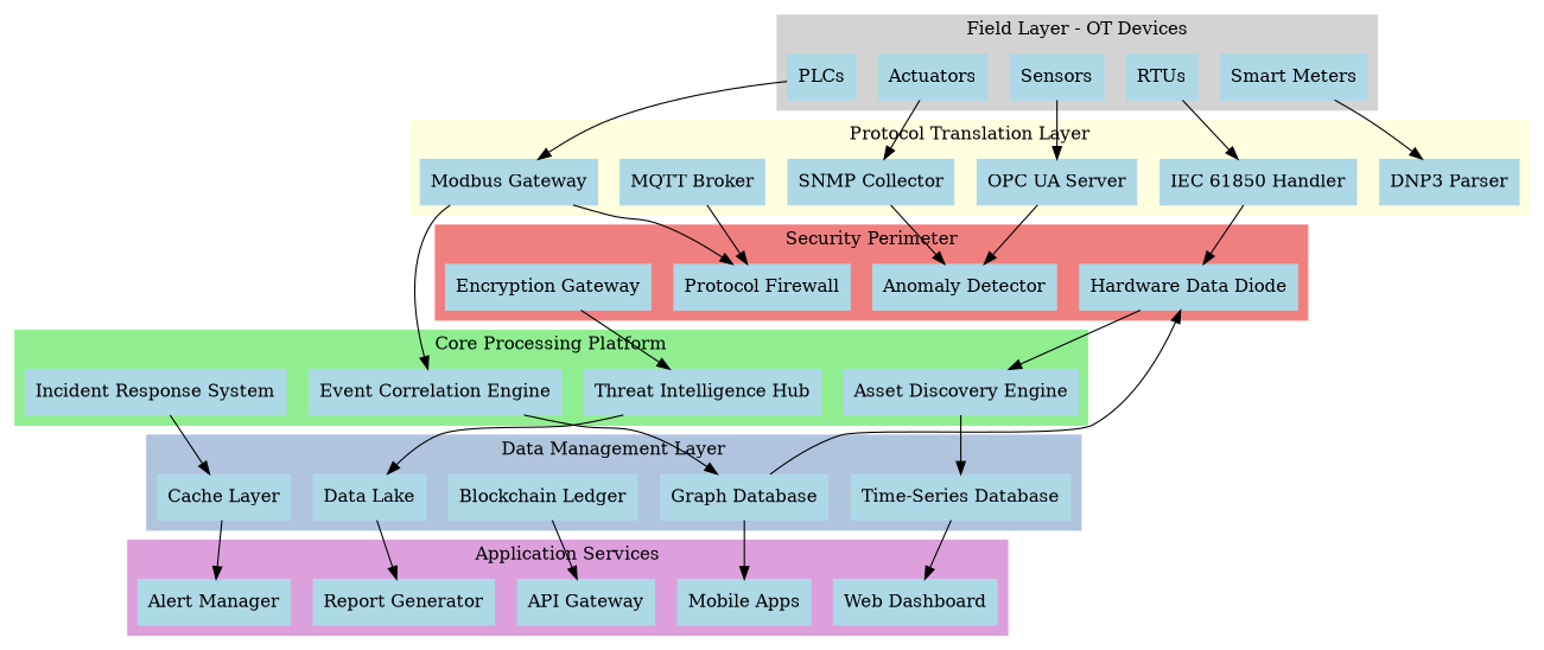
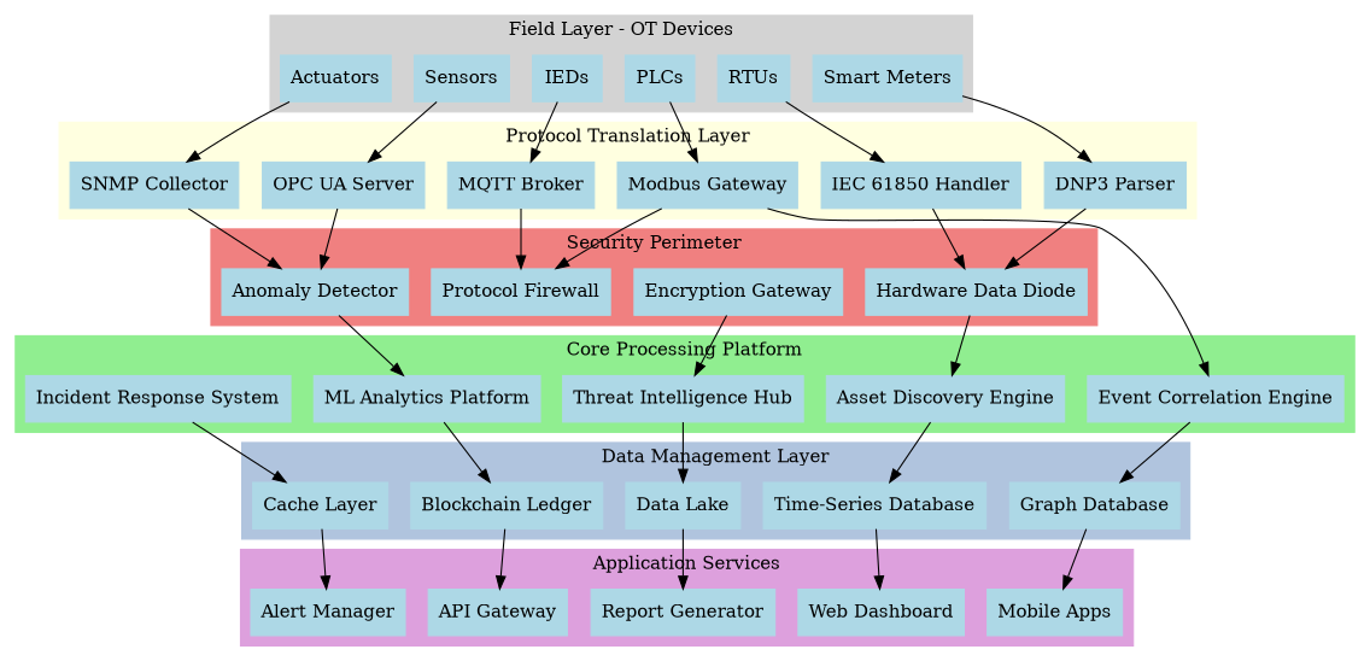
  digraph {
    rankdir=TB
    node [color=lightblue shape=box style=filled]
    n1 [label="Smart Meters"]
    n2 [label=RTUs]
    n3 [label=PLCs]
+   n4 [label=IEDs]
    n5 [label=Sensors]
    n6 [label=Actuators]
    n7 [label="DNP3 Parser"]
    n8 [label="IEC 61850 Handler"]
    n9 [label="Modbus Gateway"]
    n10 [label="MQTT Broker"]
    n11 [label="OPC UA Server"]
    n12 [label="SNMP Collector"]
    n13 [label="Hardware Data Diode"]
    n14 [label="Protocol Firewall"]
    n15 [label="Anomaly Detector"]
    n16 [label="Encryption Gateway"]
    n17 [label="Asset Discovery Engine"]
    n18 [label="Event Correlation Engine"]
+   n19 [label="ML Analytics Platform"]
    n20 [label="Threat Intelligence Hub"]
    n21 [label="Incident Response System"]
    n22 [label="Time-Series Database"]
    n23 [label="Graph Database"]
    n24 [label="Blockchain Ledger"]
    n25 [label="Data Lake"]
    n26 [label="Cache Layer"]
    n27 [label="Web Dashboard"]
    n28 [label="Mobile Apps"]
    n29 [label="API Gateway"]
    n30 [label="Report Generator"]
    n31 [label="Alert Manager"]
    subgraph cluster_1 {
      color=lightgray
      label="Field Layer - OT Devices"
      style=filled
      n1
      n2
      n3
+     n4
      n5
      n6
    }
    subgraph cluster_2 {
      color=lightyellow
      label="Protocol Translation Layer"
      style=filled
      n7
      n8
      n9
      n10
      n11
      n12
    }
    subgraph cluster_3 {
      color=lightcoral
      label="Security Perimeter"
      style=filled
      n13
      n14
      n15
      n16
    }
    subgraph cluster_4 {
      color=lightgreen
      label="Core Processing Platform"
      style=filled
      n17
      n18
+     n19
      n20
      n21
    }
    subgraph cluster_5 {
      color=lightsteelblue
      label="Data Management Layer"
      style=filled
      n22
      n23
      n24
      n25
      n26
    }
    subgraph cluster_6 {
      color=plum
      label="Application Services"
      style=filled
      n27
      n28
      n29
      n30
      n31
    }
    n1 -> n7
    n2 -> n8
    n3 -> n9
+   n4 -> n10
    n5 -> n11
    n6 -> n12
-   n23 -> n13
+   n7 -> n13
    n8 -> n13
    n9 -> n14
    n9 -> n18
    n10 -> n14
    n11 -> n15
    n12 -> n15
    n13 -> n17
+   n15 -> n19
    n16 -> n20
    n17 -> n22
    n18 -> n23
+   n19 -> n24
    n20 -> n25
    n21 -> n26
    n22 -> n27
    n23 -> n28
    n24 -> n29
    n25 -> n30
    n26 -> n31
  }
